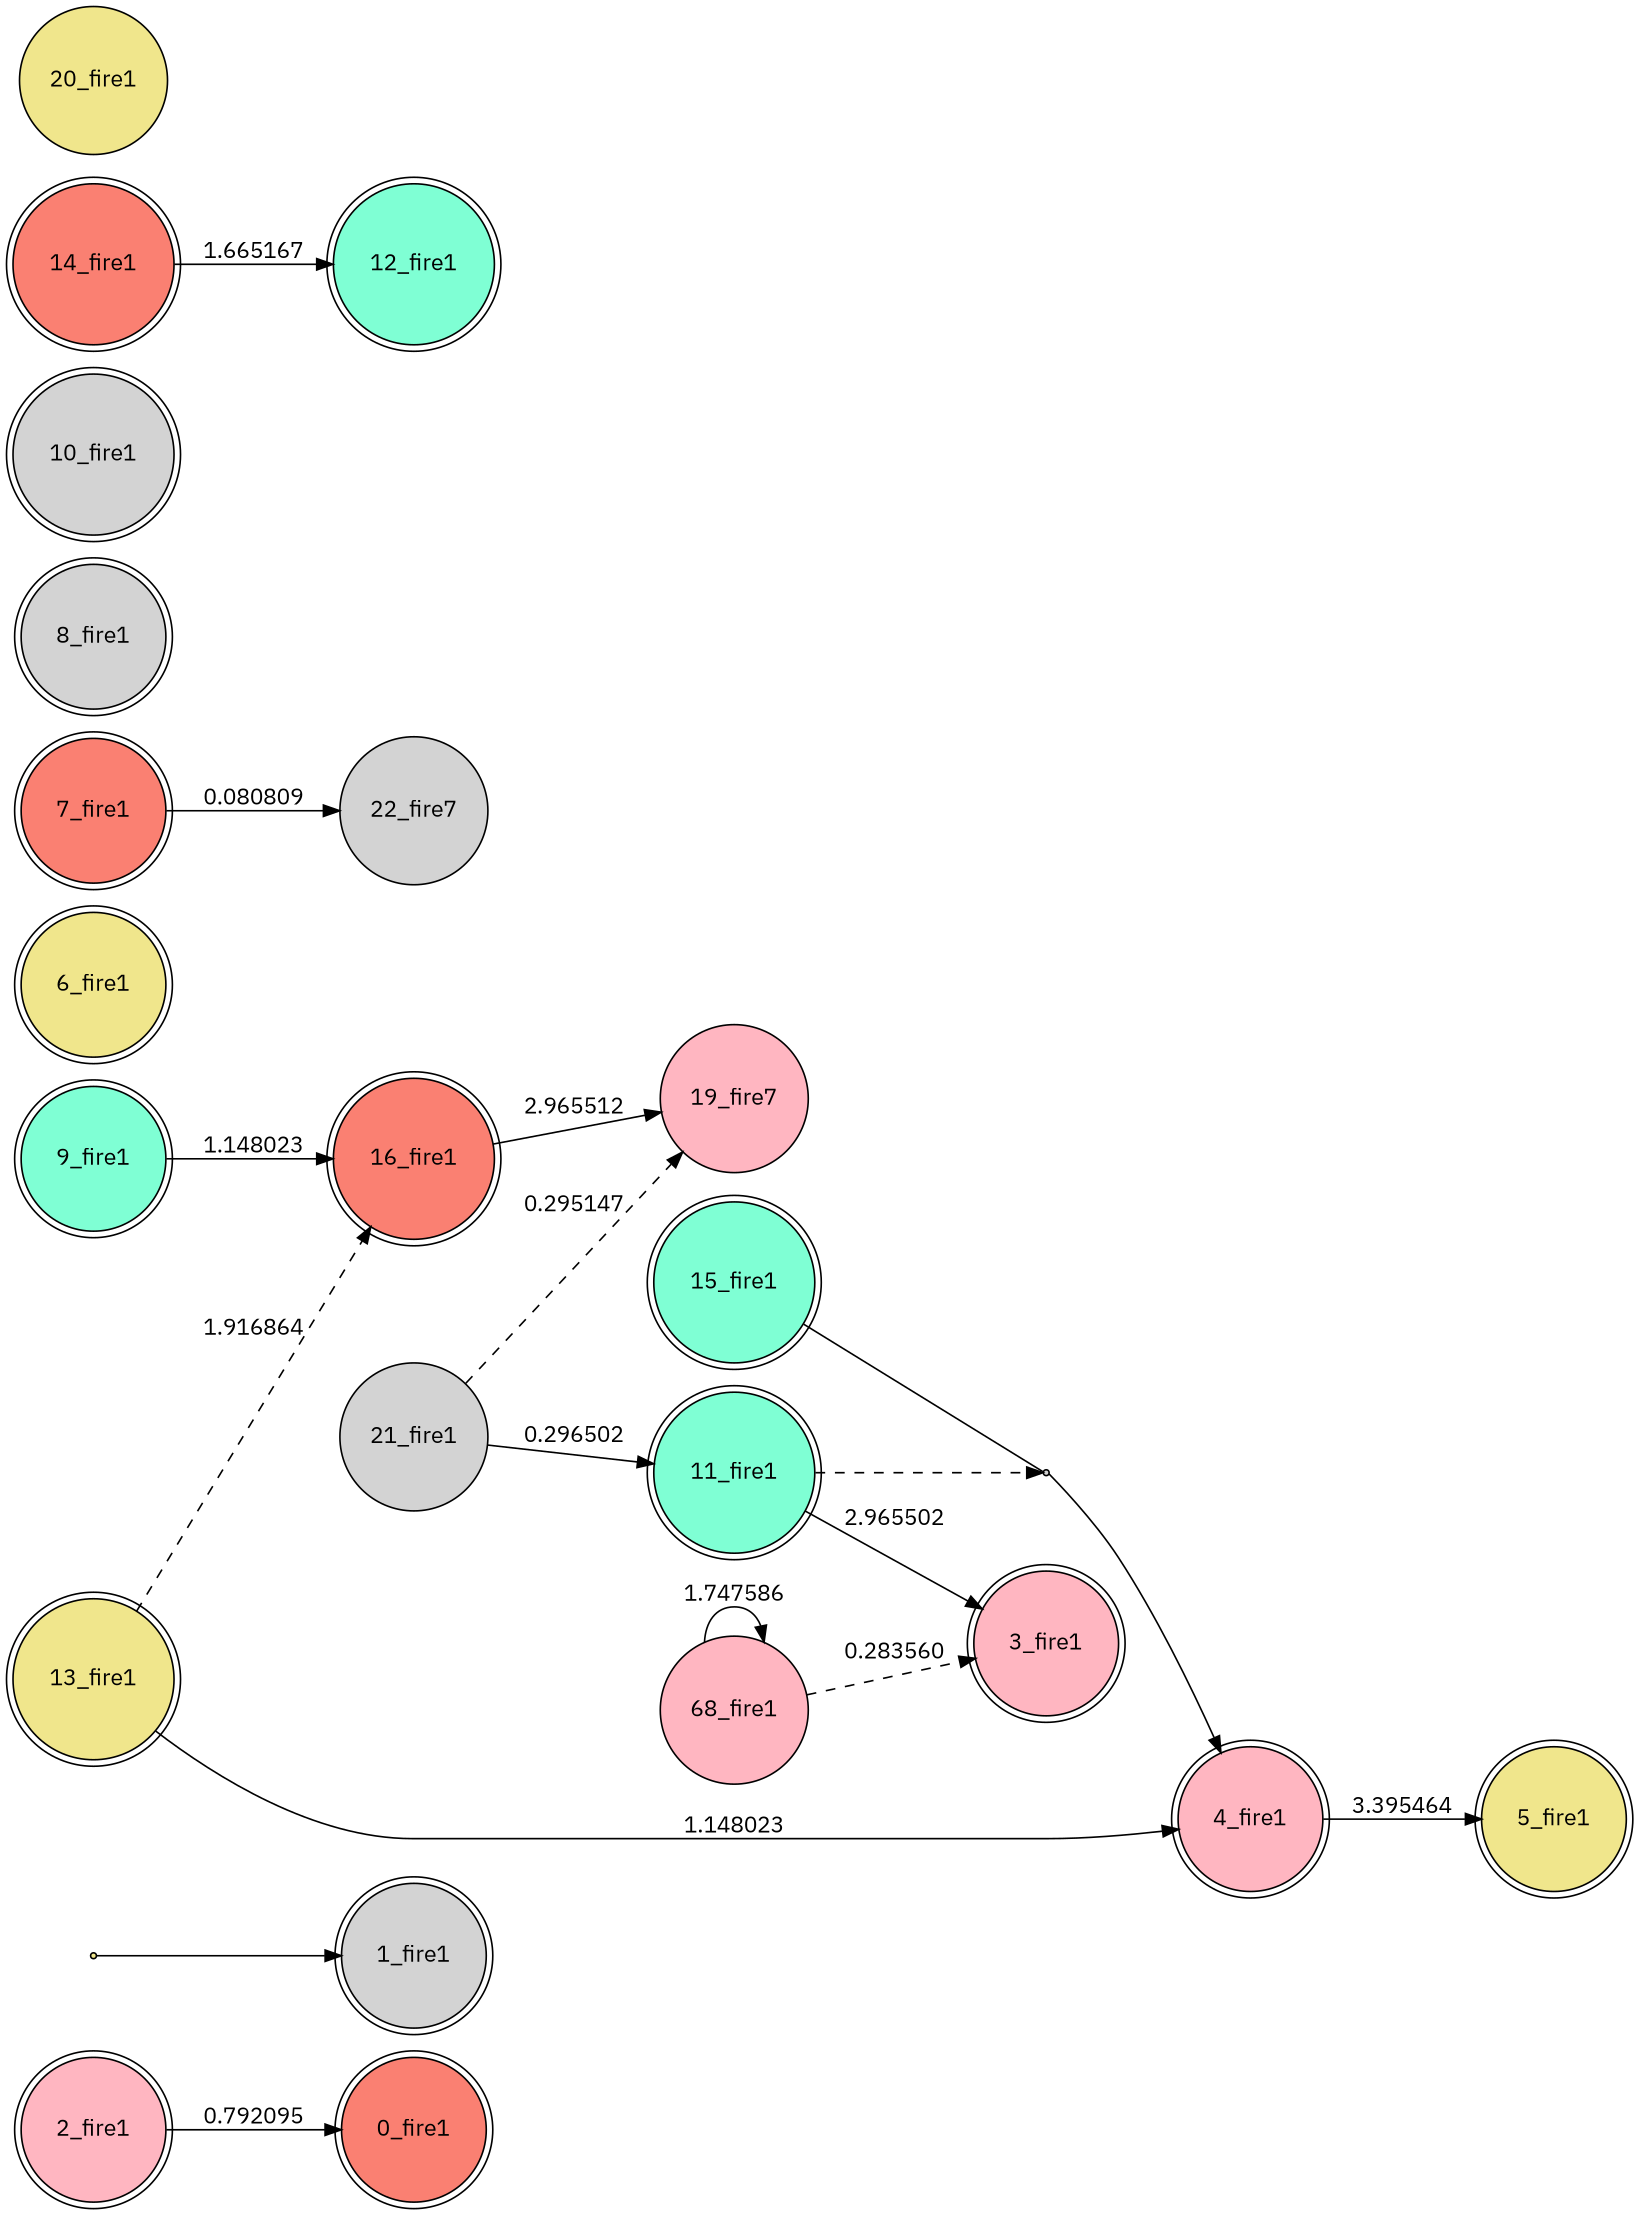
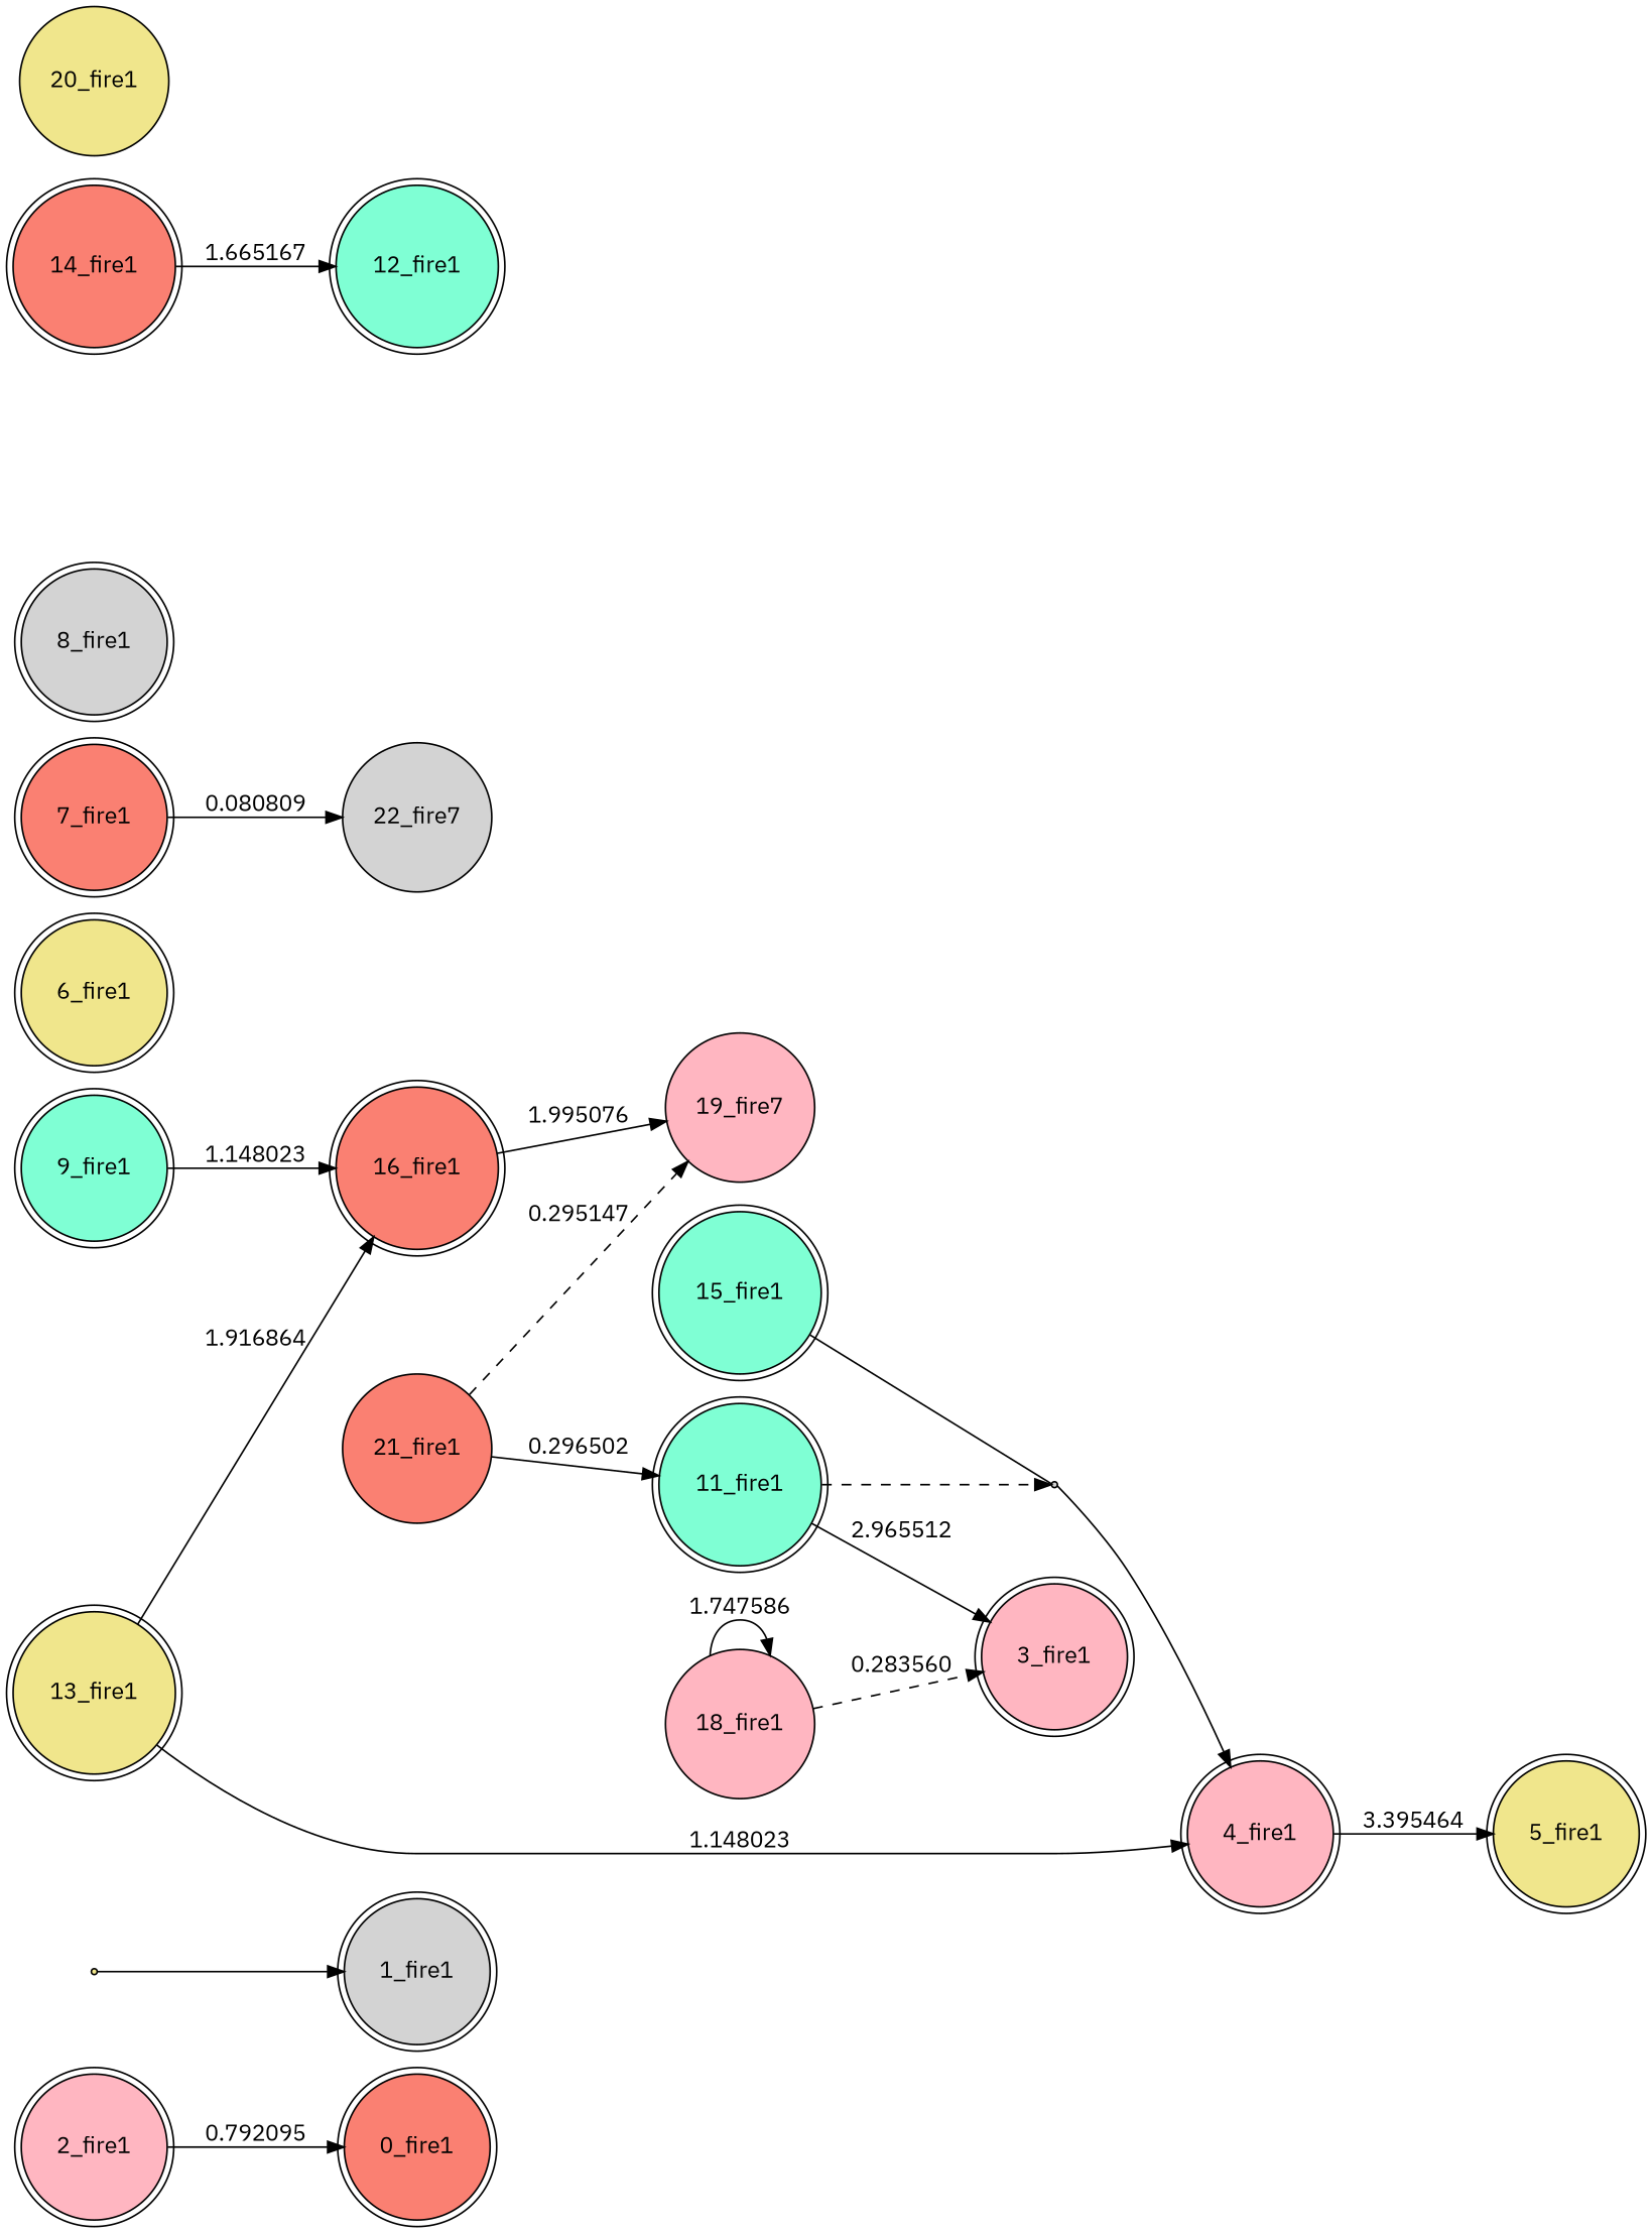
  digraph {
    fontname="IBM Plex Sans"
    rankdir=LR
    node [fillcolor=lightgrey fontname="IBM Plex Sans" shape=doublecircle style=filled]
    edge [fontname="IBM Plex Sans"]
    n1 [fillcolor=salmon label="0_fire1"]
    n2 [label="1_fire1"]
    n3 [fillcolor=lightpink label="2_fire1"]
    n4 [fillcolor=lightpink label="3_fire1"]
    n5 [fillcolor=lightpink label="4_fire1"]
    n6 [fillcolor=khaki label="5_fire1"]
    n7 [fillcolor=khaki label="6_fire1"]
    n8 [fillcolor=salmon label="7_fire1"]
    n9 [label="22_fire7" shape=circle]
    n10 [label="8_fire1"]
    n11 [fillcolor=aquamarine label="9_fire1"]
    n12 [fillcolor=salmon label="16_fire1"]
    n13 [fillcolor=lightpink label="19_fire7" shape=circle]
-   n14 [label="10_fire1"]
    n15 [fillcolor=aquamarine label="11_fire1"]
    23 [shape=point]
    n17 [fillcolor=aquamarine label="12_fire1"]
    n18 [fillcolor=khaki label="13_fire1"]
    n19 [fillcolor=salmon label="14_fire1"]
    n20 [fillcolor=aquamarine label="15_fire1"]
    24 [fillcolor=khaki shape=point]
-   n22 [fillcolor=lightpink label="68_fire1" shape=circle]
+   n22 [fillcolor=lightpink label="18_fire1" shape=circle]
    n23 [fillcolor=khaki label="20_fire1" shape=circle]
-   n24 [label="21_fire1" shape=circle]
+   n24 [fillcolor=salmon label="21_fire1" shape=circle]
    n3 -> n1 [label=0.792095]
    n5 -> n6 [label=3.395464]
    n8 -> n9 [label=0.080809]
    n11 -> n12 [label=1.148023]
-   n12 -> n13 [label=2.965512]
-   n15 -> n4 [label=2.965502]
+   n12 -> n13 [label=1.995076]
+   n15 -> n4 [label=2.965512]
    n15 -> 23 [style=dashed]
    23 -> n5
    n18 -> n5 [label=1.148023]
-   n18 -> n12 [label=1.916864 style=dashed]
+   n18 -> n12 [label=1.916864]
    n19 -> n17 [label=1.665167]
    n20 -> 23 [dir=none]
    24 -> n2
    n22 -> n4 [label=0.283560 style=dashed]
    n22 -> n22 [label=1.747586]
    n24 -> n13 [label=0.295147 style=dashed]
    n24 -> n15 [label=0.296502]
  }
